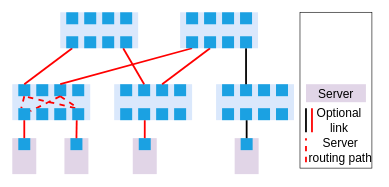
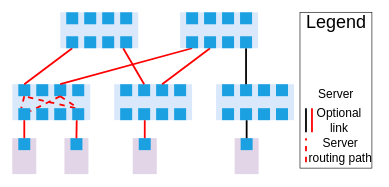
  <mxCell id="0" />
  <mxCell id="1" parent="0" />
  <mxCell id="2" value="" style="rounded=0;whiteSpace=wrap;html=1;fillColor=#dae8fc;strokeColor=none;" parent="1" vertex="1"><mxGeometry x="20" y="140" width="130" height="60" as="geometry" /></mxCell>
  <mxCell id="3" value="" style="rounded=0;whiteSpace=wrap;html=1;strokeColor=none;fillColor=#1ba1e2;fontColor=#ffffff;" parent="1" vertex="1"><mxGeometry x="30" y="140" width="20" height="20" as="geometry" /></mxCell>
  <mxCell id="4" value="" style="rounded=0;whiteSpace=wrap;html=1;strokeColor=none;fillColor=#1ba1e2;fontColor=#ffffff;" parent="1" vertex="1"><mxGeometry x="60" y="140" width="20" height="20" as="geometry" /></mxCell>
  <mxCell id="5" value="" style="rounded=0;whiteSpace=wrap;html=1;strokeColor=none;fillColor=#1ba1e2;fontColor=#ffffff;" parent="1" vertex="1"><mxGeometry x="90" y="140" width="20" height="20" as="geometry" /></mxCell>
  <mxCell id="6" value="" style="rounded=0;whiteSpace=wrap;html=1;strokeColor=none;fillColor=#1ba1e2;fontColor=#ffffff;" parent="1" vertex="1"><mxGeometry x="120" y="140" width="20" height="20" as="geometry" /></mxCell>
  <mxCell id="7" value="" style="rounded=0;whiteSpace=wrap;html=1;fillColor=#dae8fc;strokeColor=none;" parent="1" vertex="1"><mxGeometry x="190" y="140" width="130" height="60" as="geometry" /></mxCell>
  <mxCell id="8" value="" style="rounded=0;whiteSpace=wrap;html=1;strokeColor=none;fillColor=#1ba1e2;fontColor=#ffffff;" parent="1" vertex="1"><mxGeometry x="200" y="140" width="20" height="20" as="geometry" /></mxCell>
  <mxCell id="9" value="" style="rounded=0;whiteSpace=wrap;html=1;strokeColor=none;fillColor=#1ba1e2;fontColor=#ffffff;" parent="1" vertex="1"><mxGeometry x="230" y="140" width="20" height="20" as="geometry" /></mxCell>
  <mxCell id="10" value="" style="rounded=0;whiteSpace=wrap;html=1;strokeColor=none;fillColor=#1ba1e2;fontColor=#ffffff;" parent="1" vertex="1"><mxGeometry x="260" y="140" width="20" height="20" as="geometry" /></mxCell>
  <mxCell id="11" value="" style="rounded=0;whiteSpace=wrap;html=1;strokeColor=none;fillColor=#1ba1e2;fontColor=#ffffff;" parent="1" vertex="1"><mxGeometry x="290" y="140" width="20" height="20" as="geometry" /></mxCell>
  <mxCell id="12" value="" style="rounded=0;whiteSpace=wrap;html=1;fillColor=#dae8fc;strokeColor=none;" parent="1" vertex="1"><mxGeometry x="360" y="140" width="130" height="60" as="geometry" /></mxCell>
  <mxCell id="13" value="" style="rounded=0;whiteSpace=wrap;html=1;strokeColor=none;fillColor=#1ba1e2;fontColor=#ffffff;" parent="1" vertex="1"><mxGeometry x="370" y="140" width="20" height="20" as="geometry" /></mxCell>
  <mxCell id="14" value="" style="rounded=0;whiteSpace=wrap;html=1;strokeColor=none;fillColor=#1ba1e2;fontColor=#ffffff;" parent="1" vertex="1"><mxGeometry x="400" y="140" width="20" height="20" as="geometry" /></mxCell>
  <mxCell id="15" value="" style="rounded=0;whiteSpace=wrap;html=1;strokeColor=none;fillColor=#1ba1e2;fontColor=#ffffff;" parent="1" vertex="1"><mxGeometry x="430" y="140" width="20" height="20" as="geometry" /></mxCell>
  <mxCell id="16" value="" style="rounded=0;whiteSpace=wrap;html=1;strokeColor=none;fillColor=#1ba1e2;fontColor=#ffffff;" parent="1" vertex="1"><mxGeometry x="460" y="140" width="20" height="20" as="geometry" /></mxCell>
  <mxCell id="17" value="" style="rounded=0;whiteSpace=wrap;html=1;fillColor=#dae8fc;strokeColor=none;" parent="1" vertex="1"><mxGeometry x="100" y="20" width="130" height="60" as="geometry" /></mxCell>
  <mxCell id="18" value="" style="rounded=0;whiteSpace=wrap;html=1;strokeColor=none;fillColor=#1ba1e2;fontColor=#ffffff;" parent="1" vertex="1"><mxGeometry x="110" y="20" width="20" height="20" as="geometry" /></mxCell>
  <mxCell id="19" value="" style="rounded=0;whiteSpace=wrap;html=1;strokeColor=none;fillColor=#1ba1e2;fontColor=#ffffff;" parent="1" vertex="1"><mxGeometry x="140" y="20" width="20" height="20" as="geometry" /></mxCell>
  <mxCell id="20" value="" style="rounded=0;whiteSpace=wrap;html=1;strokeColor=none;fillColor=#1ba1e2;fontColor=#ffffff;" parent="1" vertex="1"><mxGeometry x="170" y="20" width="20" height="20" as="geometry" /></mxCell>
  <mxCell id="21" value="" style="rounded=0;whiteSpace=wrap;html=1;strokeColor=none;fillColor=#1ba1e2;fontColor=#ffffff;" parent="1" vertex="1"><mxGeometry x="200" y="20" width="20" height="20" as="geometry" /></mxCell>
  <mxCell id="22" value="" style="rounded=0;whiteSpace=wrap;html=1;fillColor=#dae8fc;strokeColor=none;" parent="1" vertex="1"><mxGeometry x="300" y="20" width="130" height="60" as="geometry" /></mxCell>
  <mxCell id="23" value="" style="rounded=0;whiteSpace=wrap;html=1;strokeColor=none;fillColor=#1ba1e2;fontColor=#ffffff;" parent="1" vertex="1"><mxGeometry x="310" y="20" width="20" height="20" as="geometry" /></mxCell>
  <mxCell id="24" value="" style="rounded=0;whiteSpace=wrap;html=1;strokeColor=none;fillColor=#1ba1e2;fontColor=#ffffff;" parent="1" vertex="1"><mxGeometry x="340" y="20" width="20" height="20" as="geometry" /></mxCell>
  <mxCell id="25" value="" style="rounded=0;whiteSpace=wrap;html=1;strokeColor=none;fillColor=#1ba1e2;fontColor=#ffffff;" parent="1" vertex="1"><mxGeometry x="370" y="20" width="20" height="20" as="geometry" /></mxCell>
  <mxCell id="26" value="" style="rounded=0;whiteSpace=wrap;html=1;strokeColor=none;fillColor=#1ba1e2;fontColor=#ffffff;" parent="1" vertex="1"><mxGeometry x="400" y="20" width="20" height="20" as="geometry" /></mxCell>
  <mxCell id="27" value="" style="endArrow=none;html=1;entryX=0.5;entryY=1;entryDx=0;entryDy=0;strokeColor=#FF0000;strokeWidth=3;" parent="1" target="51" edge="1"><mxGeometry width="50" height="50" relative="1" as="geometry"><mxPoint x="40" y="140" as="sourcePoint" /><mxPoint x="90" y="90" as="targetPoint" /></mxGeometry></mxCell>
  <mxCell id="28" value="" style="endArrow=none;html=1;entryX=0.5;entryY=1;entryDx=0;entryDy=0;strokeColor=#FF0000;strokeWidth=3;" parent="1" target="55" edge="1"><mxGeometry width="50" height="50" relative="1" as="geometry"><mxPoint x="100" y="140" as="sourcePoint" /><mxPoint x="150" y="90" as="targetPoint" /></mxGeometry></mxCell>
  <mxCell id="29" value="" style="endArrow=none;html=1;entryX=0.25;entryY=1;entryDx=0;entryDy=0;exitX=0.5;exitY=0;exitDx=0;exitDy=0;strokeWidth=3;strokeColor=#FF0000;" parent="1" source="9" target="54" edge="1"><mxGeometry width="50" height="50" relative="1" as="geometry"><mxPoint x="110" y="150" as="sourcePoint" /><mxPoint x="342.5" y="90" as="targetPoint" /></mxGeometry></mxCell>
  <mxCell id="30" value="" style="endArrow=none;html=1;exitX=0.5;exitY=0;exitDx=0;exitDy=0;strokeWidth=3;" parent="1" source="14" edge="1"><mxGeometry width="50" height="50" relative="1" as="geometry"><mxPoint x="120" y="160" as="sourcePoint" /><mxPoint x="410" y="80" as="targetPoint" /></mxGeometry></mxCell>
  <mxCell id="31" value="" style="rounded=0;whiteSpace=wrap;html=1;strokeColor=none;fillColor=#e1d5e7;" parent="1" vertex="1"><mxGeometry x="20" y="230" width="40" height="60" as="geometry" /></mxCell>
  <mxCell id="32" value="" style="rounded=0;whiteSpace=wrap;html=1;strokeColor=none;fillColor=#1ba1e2;fontColor=#ffffff;" parent="1" vertex="1"><mxGeometry x="30" y="230" width="20" height="20" as="geometry" /></mxCell>
  <mxCell id="33" value="" style="rounded=0;whiteSpace=wrap;html=1;strokeColor=none;fillColor=#e1d5e7;" parent="1" vertex="1"><mxGeometry x="107" y="230" width="40" height="60" as="geometry" /></mxCell>
  <mxCell id="34" value="" style="rounded=0;whiteSpace=wrap;html=1;strokeColor=none;fillColor=#1ba1e2;fontColor=#ffffff;" parent="1" vertex="1"><mxGeometry x="117" y="230" width="20" height="20" as="geometry" /></mxCell>
  <mxCell id="35" value="" style="rounded=0;whiteSpace=wrap;html=1;strokeColor=none;fillColor=#e1d5e7;" parent="1" vertex="1"><mxGeometry x="221" y="230" width="40" height="60" as="geometry" /></mxCell>
  <mxCell id="36" value="" style="rounded=0;whiteSpace=wrap;html=1;strokeColor=none;fillColor=#1ba1e2;fontColor=#ffffff;" parent="1" vertex="1"><mxGeometry x="231" y="230" width="20" height="20" as="geometry" /></mxCell>
  <mxCell id="37" value="" style="rounded=0;whiteSpace=wrap;html=1;strokeColor=none;fillColor=#e1d5e7;" parent="1" vertex="1"><mxGeometry x="391" y="230" width="40" height="60" as="geometry" /></mxCell>
  <mxCell id="38" value="" style="rounded=0;whiteSpace=wrap;html=1;strokeColor=none;fillColor=#1ba1e2;fontColor=#ffffff;" parent="1" vertex="1"><mxGeometry x="401" y="230" width="20" height="20" as="geometry" /></mxCell>
  <mxCell id="39" value="" style="endArrow=none;html=1;exitX=0.5;exitY=0;exitDx=0;exitDy=0;strokeColor=#FF0000;strokeWidth=3;" parent="1" source="32" edge="1"><mxGeometry width="50" height="50" relative="1" as="geometry"><mxPoint x="40" y="150" as="sourcePoint" /><mxPoint x="40" y="200" as="targetPoint" /></mxGeometry></mxCell>
  <mxCell id="40" value="" style="endArrow=none;html=1;entryX=0.5;entryY=0;entryDx=0;entryDy=0;exitX=0.75;exitY=1;exitDx=0;exitDy=0;strokeColor=#FF0000;strokeWidth=3;" parent="1" target="34" edge="1"><mxGeometry width="50" height="50" relative="1" as="geometry"><mxPoint x="127.5" y="200" as="sourcePoint" /><mxPoint x="162.5" y="100" as="targetPoint" /></mxGeometry></mxCell>
  <mxCell id="41" value="" style="endArrow=none;html=1;entryX=0.5;entryY=0;entryDx=0;entryDy=0;exitX=0.5;exitY=1;exitDx=0;exitDy=0;strokeColor=#FF0000;strokeWidth=3;" parent="1" target="36" edge="1"><mxGeometry width="50" height="50" relative="1" as="geometry"><mxPoint x="241" y="200" as="sourcePoint" /><mxPoint x="148.5" y="110" as="targetPoint" /></mxGeometry></mxCell>
  <mxCell id="42" value="" style="endArrow=none;html=1;entryX=0.5;entryY=0;entryDx=0;entryDy=0;exitX=0.5;exitY=1;exitDx=0;exitDy=0;strokeWidth=3;" parent="1" target="38" edge="1"><mxGeometry width="50" height="50" relative="1" as="geometry"><mxPoint x="411" y="200" as="sourcePoint" /><mxPoint x="251" y="240" as="targetPoint" /></mxGeometry></mxCell>
  <mxCell id="43" value="" style="rounded=0;whiteSpace=wrap;html=1;strokeColor=#000000;fillColor=none;" parent="1" vertex="1"><mxGeometry x="500" y="20" width="120" height="260" as="geometry" /></mxCell>
- <mxCell id="45" value="&lt;font style=&quot;font-size: 20px&quot;&gt;Server&lt;/font&gt;" style="rounded=0;whiteSpace=wrap;html=1;strokeColor=none;fillColor=#e1d5e7;" parent="1" vertex="1"><mxGeometry x="510" y="140" width="100" height="30" as="geometry" /></mxCell>
+ <mxCell id="44" value="&lt;font style=&quot;font-size: 30px&quot;&gt;Legend&lt;/font&gt;" style="text;html=1;align=center;verticalAlign=middle;resizable=0;points=[];autosize=1;" parent="1" vertex="1"><mxGeometry x="500" y="20" width="120" height="30" as="geometry" /></mxCell>
+ <mxCell id="45" value="&lt;font style=&quot;font-size: 20px&quot;&gt;Server&lt;/font&gt;" style="rounded=0;whiteSpace=wrap;html=1;strokeColor=none;fillColor=#ffffff;" parent="1" vertex="1"><mxGeometry x="510" y="140" width="100" height="30" as="geometry" /></mxCell>
  <mxCell id="46" value="" style="endArrow=none;html=1;entryX=0.5;entryY=1;entryDx=0;entryDy=0;exitX=0.5;exitY=0;exitDx=0;exitDy=0;strokeWidth=3;strokeColor=#FF0000;" parent="1" source="10" target="56" edge="1"><mxGeometry width="50" height="50" relative="1" as="geometry"><mxPoint x="250" y="150" as="sourcePoint" /><mxPoint x="207.5" y="90" as="targetPoint" /></mxGeometry></mxCell>
  <mxCell id="47" value="" style="endArrow=none;html=1;exitX=0.5;exitY=1;exitDx=0;exitDy=0;strokeColor=#FF0000;strokeWidth=3;entryX=1;entryY=0.25;entryDx=0;entryDy=0;dashed=1;" parent="1" source="5" target="59" edge="1"><mxGeometry width="50" height="50" relative="1" as="geometry"><mxPoint x="60" y="240" as="sourcePoint" /><mxPoint x="60" y="210" as="targetPoint" /></mxGeometry></mxCell>
  <mxCell id="48" value="" style="endArrow=none;html=1;exitX=0.5;exitY=1;exitDx=0;exitDy=0;strokeColor=#FF0000;strokeWidth=3;entryX=0.25;entryY=0;entryDx=0;entryDy=0;dashed=1;" parent="1" source="3" target="59" edge="1"><mxGeometry width="50" height="50" relative="1" as="geometry"><mxPoint x="110" y="170" as="sourcePoint" /><mxPoint x="62.5" y="210" as="targetPoint" /></mxGeometry></mxCell>
  <mxCell id="49" value="" style="endArrow=none;html=1;exitX=0.25;exitY=0;exitDx=0;exitDy=0;strokeColor=#FF0000;strokeWidth=3;entryX=0.5;entryY=1;entryDx=0;entryDy=0;dashed=1;" parent="1" source="62" target="3" edge="1"><mxGeometry width="50" height="50" relative="1" as="geometry"><mxPoint x="50" y="170" as="sourcePoint" /><mxPoint x="62.5" y="210" as="targetPoint" /></mxGeometry></mxCell>
  <mxCell id="50" value="" style="endArrow=none;html=1;exitX=0.5;exitY=1;exitDx=0;exitDy=0;strokeColor=#FF0000;strokeWidth=3;dashed=1;entryX=0.5;entryY=0;entryDx=0;entryDy=0;" parent="1" source="5" edge="1" target="62"><mxGeometry width="50" height="50" relative="1" as="geometry"><mxPoint x="60" y="180" as="sourcePoint" /><mxPoint x="120" y="200" as="targetPoint" /></mxGeometry></mxCell>
  <mxCell id="51" value="" style="rounded=0;whiteSpace=wrap;html=1;strokeColor=none;fillColor=#1ba1e2;fontColor=#ffffff;" vertex="1" parent="1"><mxGeometry x="110" y="60" width="20" height="20" as="geometry" /></mxCell>
  <mxCell id="52" value="" style="rounded=0;whiteSpace=wrap;html=1;strokeColor=none;fillColor=#1ba1e2;fontColor=#ffffff;" vertex="1" parent="1"><mxGeometry x="140" y="60" width="20" height="20" as="geometry" /></mxCell>
  <mxCell id="53" value="" style="rounded=0;whiteSpace=wrap;html=1;strokeColor=none;fillColor=#1ba1e2;fontColor=#ffffff;" vertex="1" parent="1"><mxGeometry x="170" y="60" width="20" height="20" as="geometry" /></mxCell>
  <mxCell id="54" value="" style="rounded=0;whiteSpace=wrap;html=1;strokeColor=none;fillColor=#1ba1e2;fontColor=#ffffff;" vertex="1" parent="1"><mxGeometry x="200" y="60" width="20" height="20" as="geometry" /></mxCell>
  <mxCell id="55" value="" style="rounded=0;whiteSpace=wrap;html=1;strokeColor=none;fillColor=#1ba1e2;fontColor=#ffffff;" vertex="1" parent="1"><mxGeometry x="310" y="60" width="20" height="20" as="geometry" /></mxCell>
  <mxCell id="56" value="" style="rounded=0;whiteSpace=wrap;html=1;strokeColor=none;fillColor=#1ba1e2;fontColor=#ffffff;" vertex="1" parent="1"><mxGeometry x="340" y="60" width="20" height="20" as="geometry" /></mxCell>
  <mxCell id="57" value="" style="rounded=0;whiteSpace=wrap;html=1;strokeColor=none;fillColor=#1ba1e2;fontColor=#ffffff;" vertex="1" parent="1"><mxGeometry x="370" y="60" width="20" height="20" as="geometry" /></mxCell>
  <mxCell id="58" value="" style="rounded=0;whiteSpace=wrap;html=1;strokeColor=none;fillColor=#1ba1e2;fontColor=#ffffff;" vertex="1" parent="1"><mxGeometry x="400" y="60" width="20" height="20" as="geometry" /></mxCell>
  <mxCell id="59" value="" style="rounded=0;whiteSpace=wrap;html=1;strokeColor=none;fillColor=#1ba1e2;fontColor=#ffffff;" vertex="1" parent="1"><mxGeometry x="30" y="180" width="20" height="20" as="geometry" /></mxCell>
  <mxCell id="60" value="" style="rounded=0;whiteSpace=wrap;html=1;strokeColor=none;fillColor=#1ba1e2;fontColor=#ffffff;" vertex="1" parent="1"><mxGeometry x="60" y="180" width="20" height="20" as="geometry" /></mxCell>
  <mxCell id="61" value="" style="rounded=0;whiteSpace=wrap;html=1;strokeColor=none;fillColor=#1ba1e2;fontColor=#ffffff;" vertex="1" parent="1"><mxGeometry x="90" y="180" width="20" height="20" as="geometry" /></mxCell>
  <mxCell id="62" value="" style="rounded=0;whiteSpace=wrap;html=1;strokeColor=none;fillColor=#1ba1e2;fontColor=#ffffff;" vertex="1" parent="1"><mxGeometry x="120" y="180" width="20" height="20" as="geometry" /></mxCell>
  <mxCell id="63" value="" style="rounded=0;whiteSpace=wrap;html=1;strokeColor=none;fillColor=#1ba1e2;fontColor=#ffffff;" vertex="1" parent="1"><mxGeometry x="200" y="180" width="20" height="20" as="geometry" /></mxCell>
  <mxCell id="64" value="" style="rounded=0;whiteSpace=wrap;html=1;strokeColor=none;fillColor=#1ba1e2;fontColor=#ffffff;" vertex="1" parent="1"><mxGeometry x="230" y="180" width="20" height="20" as="geometry" /></mxCell>
  <mxCell id="65" value="" style="rounded=0;whiteSpace=wrap;html=1;strokeColor=none;fillColor=#1ba1e2;fontColor=#ffffff;" vertex="1" parent="1"><mxGeometry x="260" y="180" width="20" height="20" as="geometry" /></mxCell>
  <mxCell id="66" value="" style="rounded=0;whiteSpace=wrap;html=1;strokeColor=none;fillColor=#1ba1e2;fontColor=#ffffff;" vertex="1" parent="1"><mxGeometry x="290" y="180" width="20" height="20" as="geometry" /></mxCell>
  <mxCell id="67" value="" style="rounded=0;whiteSpace=wrap;html=1;strokeColor=none;fillColor=#1ba1e2;fontColor=#ffffff;" vertex="1" parent="1"><mxGeometry x="370" y="180" width="20" height="20" as="geometry" /></mxCell>
  <mxCell id="68" value="" style="rounded=0;whiteSpace=wrap;html=1;strokeColor=none;fillColor=#1ba1e2;fontColor=#ffffff;" vertex="1" parent="1"><mxGeometry x="400" y="180" width="20" height="20" as="geometry" /></mxCell>
  <mxCell id="69" value="" style="rounded=0;whiteSpace=wrap;html=1;strokeColor=none;fillColor=#1ba1e2;fontColor=#ffffff;" vertex="1" parent="1"><mxGeometry x="430" y="180" width="20" height="20" as="geometry" /></mxCell>
  <mxCell id="70" value="" style="rounded=0;whiteSpace=wrap;html=1;strokeColor=none;fillColor=#1ba1e2;fontColor=#ffffff;" vertex="1" parent="1"><mxGeometry x="460" y="180" width="20" height="20" as="geometry" /></mxCell>
  <mxCell id="71" value="" style="endArrow=none;html=1;strokeWidth=3;" edge="1" parent="1"><mxGeometry width="50" height="50" relative="1" as="geometry"><mxPoint x="510" y="220" as="sourcePoint" /><mxPoint x="510" y="180" as="targetPoint" /></mxGeometry></mxCell>
  <mxCell id="72" value="&lt;font style=&quot;font-size: 20px&quot;&gt;Optional&lt;br&gt;link&lt;/font&gt;" style="text;html=1;align=center;verticalAlign=middle;resizable=0;points=[];autosize=1;" vertex="1" parent="1"><mxGeometry x="520" y="180" width="90" height="40" as="geometry" /></mxCell>
  <mxCell id="73" value="" style="endArrow=none;html=1;strokeWidth=3;strokeColor=#FF0000;" edge="1" parent="1"><mxGeometry width="50" height="50" relative="1" as="geometry"><mxPoint x="520" y="220" as="sourcePoint" /><mxPoint x="520" y="180" as="targetPoint" /></mxGeometry></mxCell>
  <mxCell id="74" value="" style="endArrow=none;html=1;strokeWidth=3;strokeColor=#FF0000;dashed=1;" edge="1" parent="1"><mxGeometry width="50" height="50" relative="1" as="geometry"><mxPoint x="510" y="270" as="sourcePoint" /><mxPoint x="510" y="230" as="targetPoint" /></mxGeometry></mxCell>
  <mxCell id="75" value="&lt;span style=&quot;font-size: 20px&quot;&gt;Server &lt;br&gt;routing path&lt;/span&gt;" style="text;html=1;align=center;verticalAlign=middle;resizable=0;points=[];autosize=1;" vertex="1" parent="1"><mxGeometry x="507" y="230" width="120" height="40" as="geometry" /></mxCell>
